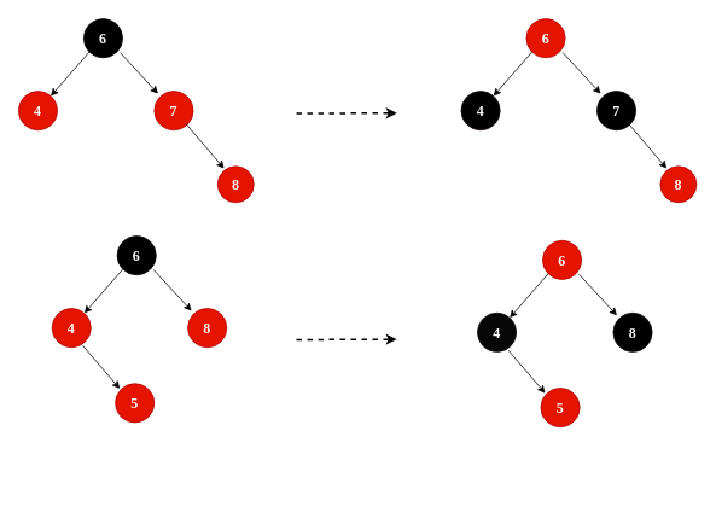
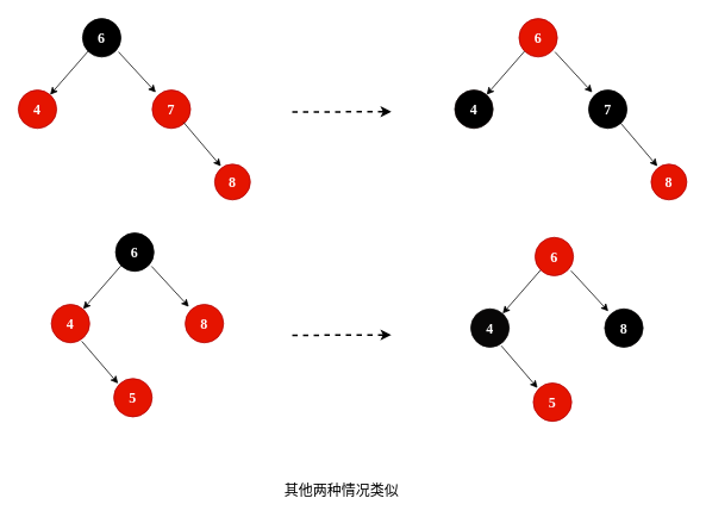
  <mxCell id="0" />
  <mxCell id="1" parent="0" />
  <mxCell id="2" value="&lt;font size=&quot;1&quot; face=&quot;Verdana&quot; color=&quot;#ffffff&quot;&gt;&lt;b style=&quot;font-size: 16px;&quot;&gt;8&lt;/b&gt;&lt;/font&gt;" style="ellipse;whiteSpace=wrap;html=1;aspect=fixed;fillColor=#e51400;fontColor=#ffffff;strokeColor=#B20000;" vertex="1" parent="1"><mxGeometry x="207" y="340" width="43" height="43" as="geometry" /></mxCell>
  <mxCell id="3" value="&lt;font size=&quot;1&quot; face=&quot;Verdana&quot; color=&quot;#ffffff&quot;&gt;&lt;b style=&quot;font-size: 16px;&quot;&gt;6&lt;/b&gt;&lt;/font&gt;" style="ellipse;whiteSpace=wrap;html=1;aspect=fixed;fillColor=#000000;fontColor=#ffffff;strokeColor=#000000;" vertex="1" parent="1"><mxGeometry x="129" y="260" width="43" height="43" as="geometry" /></mxCell>
  <mxCell id="4" value="" style="endArrow=classic;html=1;rounded=0;exitX=0.936;exitY=0.868;exitDx=0;exitDy=0;exitPerimeter=0;entryX=0.096;entryY=0.064;entryDx=0;entryDy=0;entryPerimeter=0;" edge="1" parent="1" source="3" target="2"><mxGeometry width="50" height="50" relative="1" as="geometry"><mxPoint x="138" y="319" as="sourcePoint" /><mxPoint x="172" y="266" as="targetPoint" /></mxGeometry></mxCell>
  <mxCell id="5" value="&lt;font size=&quot;1&quot; face=&quot;Verdana&quot; color=&quot;#ffffff&quot;&gt;&lt;b style=&quot;font-size: 16px;&quot;&gt;4&lt;/b&gt;&lt;/font&gt;" style="ellipse;whiteSpace=wrap;html=1;aspect=fixed;fillColor=#e51400;fontColor=#ffffff;strokeColor=#B20000;" vertex="1" parent="1"><mxGeometry x="57" y="340" width="43" height="43" as="geometry" /></mxCell>
  <mxCell id="6" value="" style="endArrow=classic;html=1;rounded=0;exitX=0.144;exitY=0.852;exitDx=0;exitDy=0;exitPerimeter=0;" edge="1" parent="1" source="3" target="5"><mxGeometry width="50" height="50" relative="1" as="geometry"><mxPoint x="218" y="243" as="sourcePoint" /><mxPoint x="182" y="276" as="targetPoint" /></mxGeometry></mxCell>
  <mxCell id="7" value="&lt;font size=&quot;1&quot; face=&quot;Verdana&quot; color=&quot;#ffffff&quot;&gt;&lt;b style=&quot;font-size: 16px;&quot;&gt;5&lt;/b&gt;&lt;/font&gt;" style="ellipse;whiteSpace=wrap;html=1;aspect=fixed;fillColor=#e51400;fontColor=#ffffff;strokeColor=#B20000;" vertex="1" parent="1"><mxGeometry x="127" y="423" width="43" height="43" as="geometry" /></mxCell>
  <mxCell id="8" value="" style="endArrow=classic;html=1;rounded=0;exitX=0.792;exitY=0.96;exitDx=0;exitDy=0;exitPerimeter=0;entryX=0.112;entryY=0.132;entryDx=0;entryDy=0;entryPerimeter=0;" edge="1" parent="1" source="5" target="7"><mxGeometry width="50" height="50" relative="1" as="geometry"><mxPoint x="127" y="363" as="sourcePoint" /><mxPoint x="177" y="313" as="targetPoint" /></mxGeometry></mxCell>
  <mxCell id="9" value="&lt;font size=&quot;1&quot; face=&quot;Verdana&quot; color=&quot;#ffffff&quot;&gt;&lt;b style=&quot;font-size: 16px;&quot;&gt;7&lt;/b&gt;&lt;/font&gt;" style="ellipse;whiteSpace=wrap;html=1;aspect=fixed;fillColor=#e51400;fontColor=#ffffff;strokeColor=#B20000;" vertex="1" parent="1"><mxGeometry x="170" y="100" width="43" height="43" as="geometry" /></mxCell>
  <mxCell id="10" value="&lt;font size=&quot;1&quot; face=&quot;Verdana&quot; color=&quot;#ffffff&quot;&gt;&lt;b style=&quot;font-size: 16px;&quot;&gt;6&lt;/b&gt;&lt;/font&gt;" style="ellipse;whiteSpace=wrap;html=1;aspect=fixed;fillColor=#000000;fontColor=#ffffff;strokeColor=#000000;" vertex="1" parent="1"><mxGeometry x="92" y="20" width="43" height="43" as="geometry" /></mxCell>
  <mxCell id="11" value="" style="endArrow=classic;html=1;rounded=0;exitX=0.936;exitY=0.868;exitDx=0;exitDy=0;exitPerimeter=0;entryX=0.096;entryY=0.064;entryDx=0;entryDy=0;entryPerimeter=0;" edge="1" parent="1" source="10" target="9"><mxGeometry width="50" height="50" relative="1" as="geometry"><mxPoint x="101" y="79" as="sourcePoint" /><mxPoint x="135" y="26" as="targetPoint" /></mxGeometry></mxCell>
  <mxCell id="12" value="&lt;font size=&quot;1&quot; face=&quot;Verdana&quot; color=&quot;#ffffff&quot;&gt;&lt;b style=&quot;font-size: 16px;&quot;&gt;4&lt;/b&gt;&lt;/font&gt;" style="ellipse;whiteSpace=wrap;html=1;aspect=fixed;fillColor=#e51400;fontColor=#ffffff;strokeColor=#B20000;" vertex="1" parent="1"><mxGeometry x="20" y="100" width="43" height="43" as="geometry" /></mxCell>
  <mxCell id="13" value="" style="endArrow=classic;html=1;rounded=0;exitX=0.144;exitY=0.852;exitDx=0;exitDy=0;exitPerimeter=0;" edge="1" parent="1" source="10" target="12"><mxGeometry width="50" height="50" relative="1" as="geometry"><mxPoint x="181" y="3" as="sourcePoint" /><mxPoint x="145" y="36" as="targetPoint" /></mxGeometry></mxCell>
  <mxCell id="14" value="&lt;font size=&quot;1&quot; face=&quot;Verdana&quot; color=&quot;#ffffff&quot;&gt;&lt;b style=&quot;font-size: 16px;&quot;&gt;8&lt;/b&gt;&lt;/font&gt;" style="ellipse;whiteSpace=wrap;html=1;aspect=fixed;fillColor=#e51400;fontColor=#ffffff;strokeColor=#B20000;" vertex="1" parent="1"><mxGeometry x="240" y="183" width="40" height="40" as="geometry" /></mxCell>
  <mxCell id="15" value="" style="endArrow=classic;html=1;rounded=0;exitX=0.816;exitY=0.84;exitDx=0;exitDy=0;exitPerimeter=0;entryX=0.176;entryY=0.06;entryDx=0;entryDy=0;entryPerimeter=0;" edge="1" parent="1" source="9" target="14"><mxGeometry width="50" height="50" relative="1" as="geometry"><mxPoint x="149" y="73" as="sourcePoint" /><mxPoint x="185" y="113" as="targetPoint" /></mxGeometry></mxCell>
  <mxCell id="16" value="&lt;font size=&quot;1&quot; face=&quot;Verdana&quot; color=&quot;#ffffff&quot;&gt;&lt;b style=&quot;font-size: 16px;&quot;&gt;7&lt;/b&gt;&lt;/font&gt;" style="ellipse;whiteSpace=wrap;html=1;aspect=fixed;fillColor=#000000;fontColor=#ffffff;strokeColor=#000000;" vertex="1" parent="1"><mxGeometry x="659" y="100" width="43" height="43" as="geometry" /></mxCell>
  <mxCell id="17" value="&lt;font size=&quot;1&quot; face=&quot;Verdana&quot; color=&quot;#ffffff&quot;&gt;&lt;b style=&quot;font-size: 16px;&quot;&gt;6&lt;/b&gt;&lt;/font&gt;" style="ellipse;whiteSpace=wrap;html=1;aspect=fixed;fillColor=#e51400;fontColor=#ffffff;strokeColor=#B20000;" vertex="1" parent="1"><mxGeometry x="581" y="20" width="43" height="43" as="geometry" /></mxCell>
  <mxCell id="18" value="" style="endArrow=classic;html=1;rounded=0;exitX=0.936;exitY=0.868;exitDx=0;exitDy=0;exitPerimeter=0;entryX=0.096;entryY=0.064;entryDx=0;entryDy=0;entryPerimeter=0;" edge="1" parent="1" source="17" target="16"><mxGeometry width="50" height="50" relative="1" as="geometry"><mxPoint x="590" y="79" as="sourcePoint" /><mxPoint x="624" y="26" as="targetPoint" /></mxGeometry></mxCell>
  <mxCell id="19" value="&lt;font size=&quot;1&quot; face=&quot;Verdana&quot; color=&quot;#ffffff&quot;&gt;&lt;b style=&quot;font-size: 16px;&quot;&gt;4&lt;/b&gt;&lt;/font&gt;" style="ellipse;whiteSpace=wrap;html=1;aspect=fixed;fillColor=#000000;fontColor=#ffffff;strokeColor=#180c0c;" vertex="1" parent="1"><mxGeometry x="509" y="100" width="43" height="43" as="geometry" /></mxCell>
  <mxCell id="20" value="" style="endArrow=classic;html=1;rounded=0;exitX=0.144;exitY=0.852;exitDx=0;exitDy=0;exitPerimeter=0;" edge="1" parent="1" source="17" target="19"><mxGeometry width="50" height="50" relative="1" as="geometry"><mxPoint x="670" y="3" as="sourcePoint" /><mxPoint x="634" y="36" as="targetPoint" /></mxGeometry></mxCell>
  <mxCell id="21" value="&lt;font size=&quot;1&quot; face=&quot;Verdana&quot; color=&quot;#ffffff&quot;&gt;&lt;b style=&quot;font-size: 16px;&quot;&gt;8&lt;/b&gt;&lt;/font&gt;" style="ellipse;whiteSpace=wrap;html=1;aspect=fixed;fillColor=#e51400;fontColor=#ffffff;strokeColor=#B20000;" vertex="1" parent="1"><mxGeometry x="729" y="183" width="40" height="40" as="geometry" /></mxCell>
  <mxCell id="22" value="" style="endArrow=classic;html=1;rounded=0;exitX=0.816;exitY=0.84;exitDx=0;exitDy=0;exitPerimeter=0;entryX=0.176;entryY=0.06;entryDx=0;entryDy=0;entryPerimeter=0;" edge="1" parent="1" source="16" target="21"><mxGeometry width="50" height="50" relative="1" as="geometry"><mxPoint x="638" y="73" as="sourcePoint" /><mxPoint x="674" y="113" as="targetPoint" /></mxGeometry></mxCell>
  <mxCell id="23" value="&lt;font size=&quot;1&quot; face=&quot;Verdana&quot; color=&quot;#ffffff&quot;&gt;&lt;b style=&quot;font-size: 16px;&quot;&gt;8&lt;/b&gt;&lt;/font&gt;" style="ellipse;whiteSpace=wrap;html=1;aspect=fixed;fillColor=#000000;fontColor=#ffffff;strokeColor=#0d0c0c;" vertex="1" parent="1"><mxGeometry x="677" y="345" width="43" height="43" as="geometry" /></mxCell>
  <mxCell id="24" value="&lt;font size=&quot;1&quot; face=&quot;Verdana&quot; color=&quot;#ffffff&quot;&gt;&lt;b style=&quot;font-size: 16px;&quot;&gt;6&lt;/b&gt;&lt;/font&gt;" style="ellipse;whiteSpace=wrap;html=1;aspect=fixed;fillColor=#e51400;fontColor=#ffffff;strokeColor=#B20000;" vertex="1" parent="1"><mxGeometry x="599" y="265" width="43" height="43" as="geometry" /></mxCell>
  <mxCell id="25" value="" style="endArrow=classic;html=1;rounded=0;exitX=0.936;exitY=0.868;exitDx=0;exitDy=0;exitPerimeter=0;entryX=0.096;entryY=0.064;entryDx=0;entryDy=0;entryPerimeter=0;" edge="1" parent="1" source="24" target="23"><mxGeometry width="50" height="50" relative="1" as="geometry"><mxPoint x="608" y="324" as="sourcePoint" /><mxPoint x="642" y="271" as="targetPoint" /></mxGeometry></mxCell>
  <mxCell id="26" value="&lt;font size=&quot;1&quot; face=&quot;Verdana&quot; color=&quot;#ffffff&quot;&gt;&lt;b style=&quot;font-size: 16px;&quot;&gt;4&lt;/b&gt;&lt;/font&gt;" style="ellipse;whiteSpace=wrap;html=1;aspect=fixed;fillColor=#080707;fontColor=#ffffff;strokeColor=#0d0c0c;" vertex="1" parent="1"><mxGeometry x="527" y="345" width="43" height="43" as="geometry" /></mxCell>
  <mxCell id="27" value="" style="endArrow=classic;html=1;rounded=0;exitX=0.144;exitY=0.852;exitDx=0;exitDy=0;exitPerimeter=0;" edge="1" parent="1" source="24" target="26"><mxGeometry width="50" height="50" relative="1" as="geometry"><mxPoint x="688" y="248" as="sourcePoint" /><mxPoint x="652" y="281" as="targetPoint" /></mxGeometry></mxCell>
  <mxCell id="28" value="&lt;font size=&quot;1&quot; face=&quot;Verdana&quot; color=&quot;#ffffff&quot;&gt;&lt;b style=&quot;font-size: 16px;&quot;&gt;5&lt;/b&gt;&lt;/font&gt;" style="ellipse;whiteSpace=wrap;html=1;aspect=fixed;fillColor=#e51400;fontColor=#ffffff;strokeColor=#B20000;" vertex="1" parent="1"><mxGeometry x="597" y="428" width="43" height="43" as="geometry" /></mxCell>
  <mxCell id="29" value="" style="endArrow=classic;html=1;rounded=0;exitX=0.792;exitY=0.96;exitDx=0;exitDy=0;exitPerimeter=0;entryX=0.112;entryY=0.132;entryDx=0;entryDy=0;entryPerimeter=0;" edge="1" parent="1" source="26" target="28"><mxGeometry width="50" height="50" relative="1" as="geometry"><mxPoint x="597" y="368" as="sourcePoint" /><mxPoint x="647" y="318" as="targetPoint" /></mxGeometry></mxCell>
  <mxCell id="30" value="" style="endArrow=classic;html=1;rounded=0;dashed=1;strokeWidth=2;" edge="1" parent="1"><mxGeometry width="50" height="50" relative="1" as="geometry"><mxPoint x="327" y="374.66" as="sourcePoint" /><mxPoint x="438" y="374.23" as="targetPoint" /></mxGeometry></mxCell>
  <mxCell id="31" value="" style="endArrow=classic;html=1;rounded=0;dashed=1;strokeWidth=2;" edge="1" parent="1"><mxGeometry width="50" height="50" relative="1" as="geometry"><mxPoint x="327" y="124.66" as="sourcePoint" /><mxPoint x="438" y="124.23" as="targetPoint" /></mxGeometry></mxCell>
+ <mxCell id="32" value="&lt;font style=&quot;font-size: 16px;&quot;&gt;其他两种情况类似&lt;/font&gt;" style="text;html=1;align=center;verticalAlign=middle;resizable=0;points=[];autosize=1;strokeColor=none;fillColor=none;" vertex="1" parent="1"><mxGeometry x="307" y="533" width="150" height="30" as="geometry" /></mxCell>
